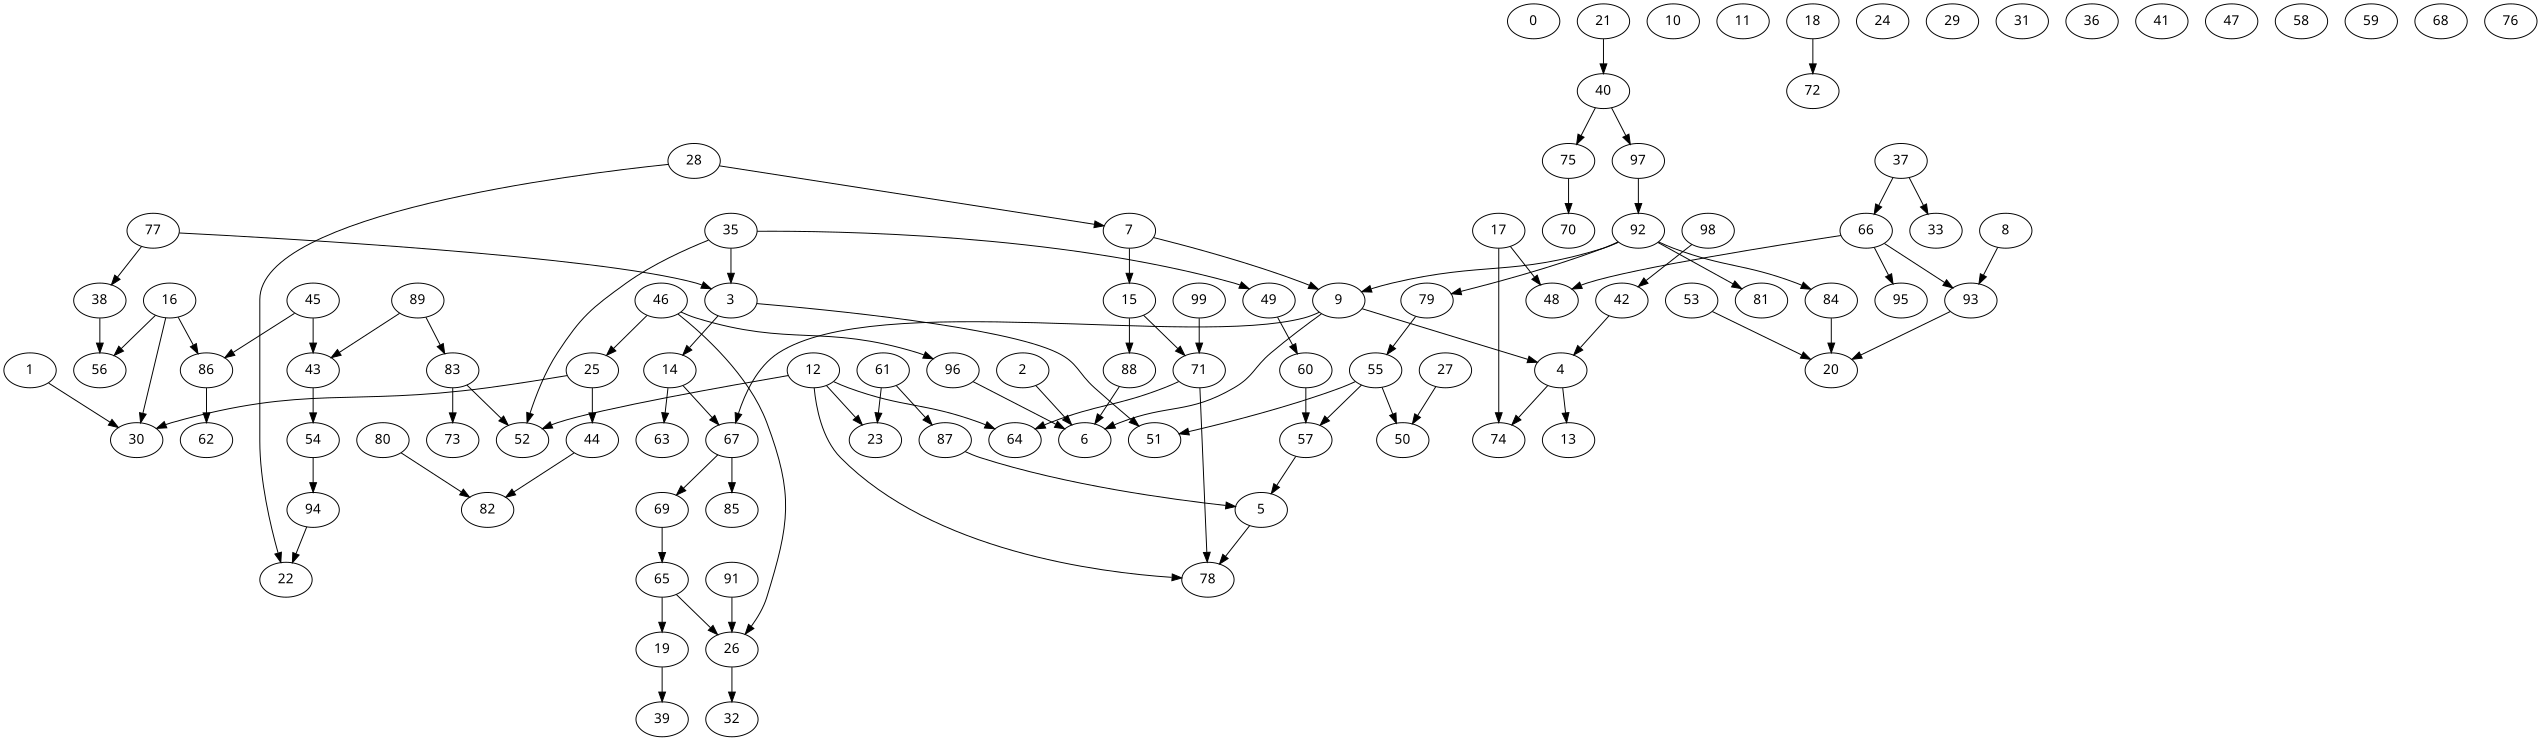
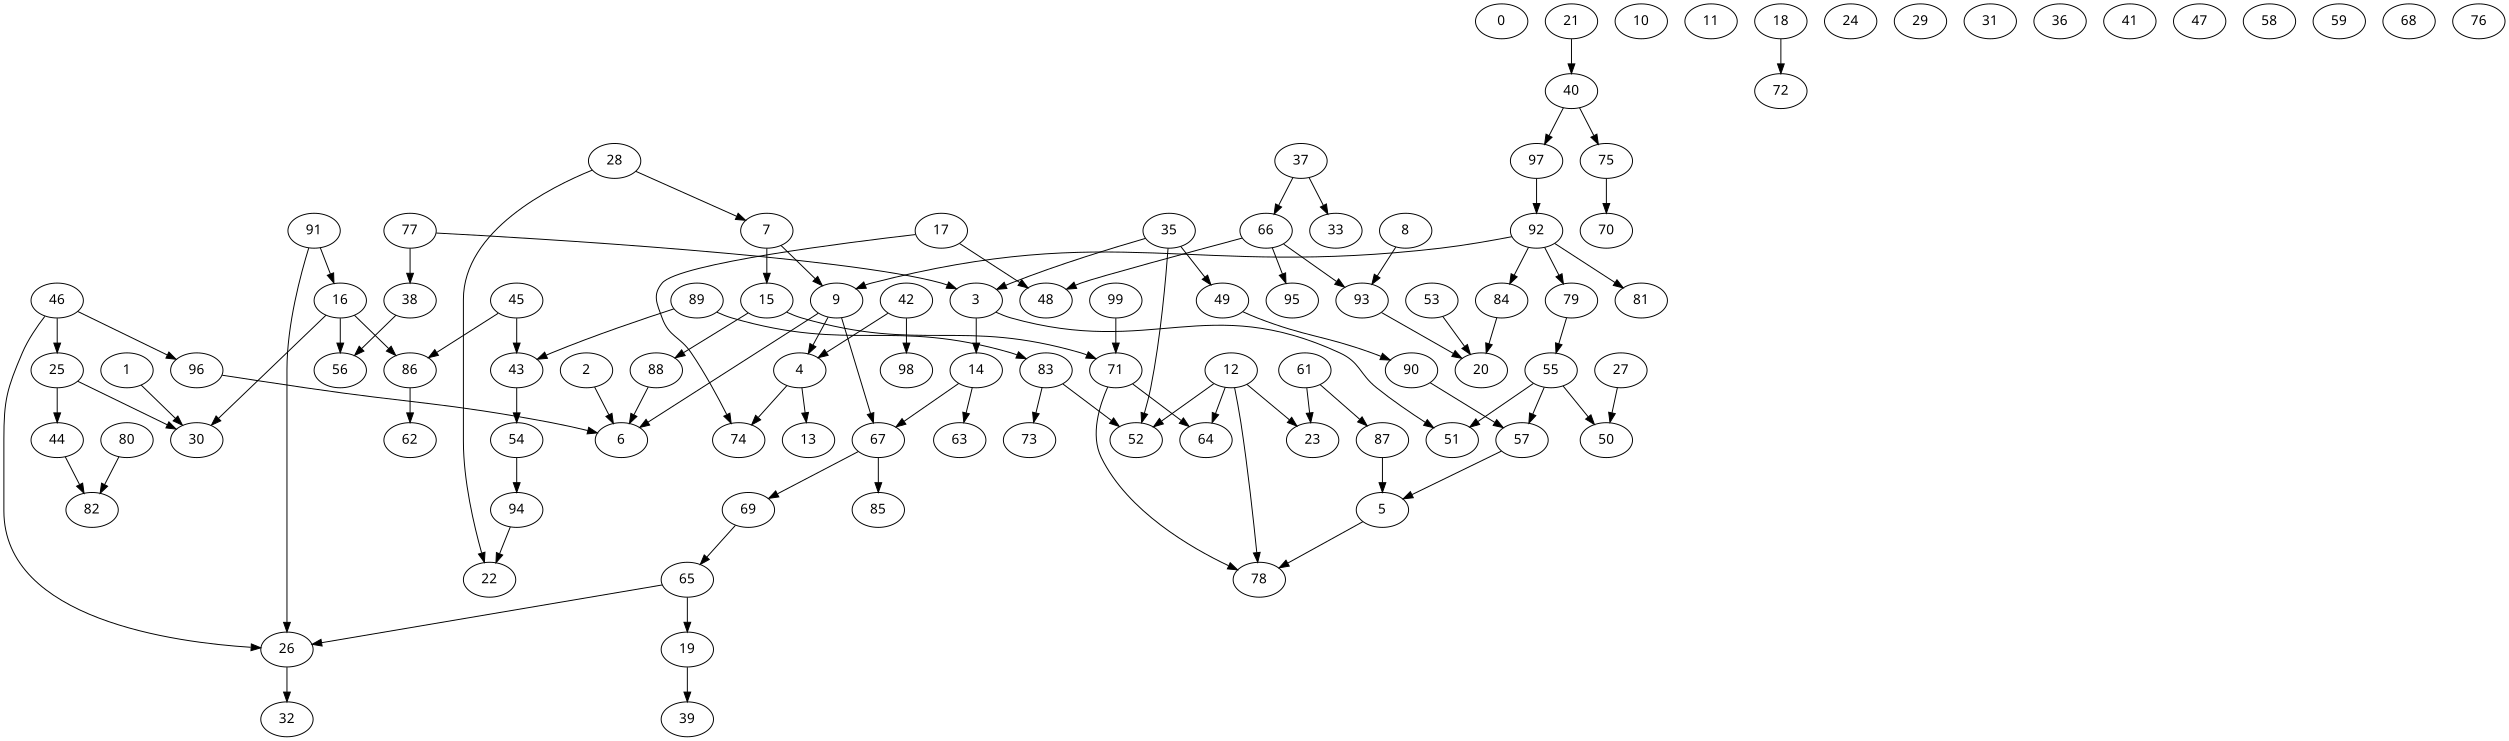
  digraph {
    fontname="Noto Sans"
    node [fontname="Noto Sans"]
    edge [fontname="Noto Sans"]
    0
    1
    30
    2
    6
    3
    14
    51
    67
    63
    4
    13
    74
    5
    78
    7
    9
    15
    71
    88
    8
    93
    20
    69
    85
    10
    11
    12
    23
    52
    64
    16
    56
    86
    62
    17
    48
    18
    72
    19
    39
    21
    40
    75
    97
    24
    25
    44
    82
    26
    32
    27
    50
    28
    22
    29
    31
    35
    49
-   60
+   60 [label=90]
    36
    37
    33
    66
    95
    38
    70
    92
    41
    42
    43
    54
    94
    45
    46
    96
    47
    57
    53
    55
    58
    59
    61
    87
    65
    91
    68
    76
    77
    79
    80
    83
    73
    84
    89
    81
    98
    99
    1 -> 30
    2 -> 6
    3 -> 14
    3 -> 51
    14 -> 67
    14 -> 63
    67 -> 69
    67 -> 85
    4 -> 13
    4 -> 74
    5 -> 78
    7 -> 9
    7 -> 15
    9 -> 6
    9 -> 67
    9 -> 4
    15 -> 71
    15 -> 88
    71 -> 78
    71 -> 64
    88 -> 6
    8 -> 93
    93 -> 20
    69 -> 65
    12 -> 78
    12 -> 23
    12 -> 52
    12 -> 64
    16 -> 30
    16 -> 56
    16 -> 86
    86 -> 62
    17 -> 74
    17 -> 48
    18 -> 72
    19 -> 39
    21 -> 40
    40 -> 75
    40 -> 97
    75 -> 70
    97 -> 92
    25 -> 30
    25 -> 44
    44 -> 82
    26 -> 32
    27 -> 50
    28 -> 7
    28 -> 22
    35 -> 3
    35 -> 52
    35 -> 49
    49 -> 60
    60 -> 57
    37 -> 33
    37 -> 66
    66 -> 93
    66 -> 48
    66 -> 95
    38 -> 56
    92 -> 9
    92 -> 79
    92 -> 84
    92 -> 81
    42 -> 4
    43 -> 54
    54 -> 94
    94 -> 22
    45 -> 86
    45 -> 43
    46 -> 25
    46 -> 26
    46 -> 96
    96 -> 6
    57 -> 5
    53 -> 20
    55 -> 51
    55 -> 50
    55 -> 57
    61 -> 23
    61 -> 87
    87 -> 5
    65 -> 19
    65 -> 26
+   91 -> 16
    91 -> 26
    77 -> 3
    77 -> 38
    79 -> 55
    80 -> 82
    83 -> 52
    83 -> 73
    84 -> 20
    89 -> 43
    89 -> 83
-   98 -> 42
+   42 -> 98
    99 -> 71
  }
